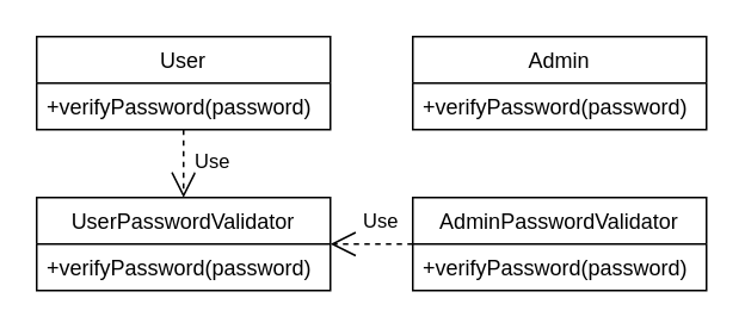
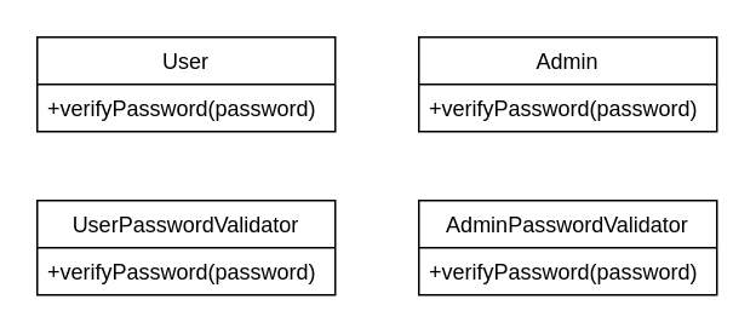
  <mxCell id="0" />
  <mxCell id="1" parent="0" />
  <mxCell id="2" value="User" style="swimlane;fontStyle=0;childLayout=stackLayout;horizontal=1;startSize=26;horizontalStack=0;resizeParent=1;resizeParentMax=0;resizeLast=0;collapsible=1;marginBottom=0;" parent="1" vertex="1"><mxGeometry x="20" y="20" width="164" height="52" as="geometry"><mxRectangle x="58" y="370" width="60" height="26" as="alternateBounds" /></mxGeometry></mxCell>
  <mxCell id="3" value="+verifyPassword(password)" style="text;strokeColor=none;fillColor=none;align=left;verticalAlign=top;spacingLeft=4;spacingRight=4;overflow=hidden;rotatable=0;points=[[0,0.5],[1,0.5]];portConstraint=eastwest;" parent="2" vertex="1"><mxGeometry y="26" width="164" height="26" as="geometry" /></mxCell>
  <mxCell id="4" value="Admin" style="swimlane;fontStyle=0;childLayout=stackLayout;horizontal=1;startSize=26;horizontalStack=0;resizeParent=1;resizeParentMax=0;resizeLast=0;collapsible=1;marginBottom=0;" parent="1" vertex="1"><mxGeometry x="230" y="20" width="164" height="52" as="geometry"><mxRectangle x="280" y="370" width="70" height="26" as="alternateBounds" /></mxGeometry></mxCell>
  <mxCell id="5" value="+verifyPassword(password)" style="text;strokeColor=none;fillColor=none;align=left;verticalAlign=top;spacingLeft=4;spacingRight=4;overflow=hidden;rotatable=0;points=[[0,0.5],[1,0.5]];portConstraint=eastwest;" parent="4" vertex="1"><mxGeometry y="26" width="164" height="26" as="geometry" /></mxCell>
  <mxCell id="6" value="UserPasswordValidator" style="swimlane;fontStyle=0;childLayout=stackLayout;horizontal=1;startSize=26;horizontalStack=0;resizeParent=1;resizeParentMax=0;resizeLast=0;collapsible=1;marginBottom=0;" parent="1" vertex="1"><mxGeometry x="20" y="110" width="164" height="52" as="geometry"><mxRectangle x="58" y="460" width="160" height="26" as="alternateBounds" /></mxGeometry></mxCell>
  <mxCell id="7" value="+verifyPassword(password)" style="text;strokeColor=none;fillColor=none;align=left;verticalAlign=top;spacingLeft=4;spacingRight=4;overflow=hidden;rotatable=0;points=[[0,0.5],[1,0.5]];portConstraint=eastwest;" parent="6" vertex="1"><mxGeometry y="26" width="164" height="26" as="geometry" /></mxCell>
  <mxCell id="8" value="AdminPasswordValidator" style="swimlane;fontStyle=0;childLayout=stackLayout;horizontal=1;startSize=26;horizontalStack=0;resizeParent=1;resizeParentMax=0;resizeLast=0;collapsible=1;marginBottom=0;" parent="1" vertex="1"><mxGeometry x="230" y="110" width="164" height="52" as="geometry" /></mxCell>
  <mxCell id="9" value="+verifyPassword(password)" style="text;strokeColor=none;fillColor=none;align=left;verticalAlign=top;spacingLeft=4;spacingRight=4;overflow=hidden;rotatable=0;points=[[0,0.5],[1,0.5]];portConstraint=eastwest;" parent="8" vertex="1"><mxGeometry y="26" width="164" height="26" as="geometry" /></mxCell>
- <mxCell id="10" value="Use" style="endArrow=open;endSize=12;dashed=1;html=1;rounded=0;exitX=0.5;exitY=1;exitDx=0;exitDy=0;entryX=0.5;entryY=0;entryDx=0;entryDy=0;" parent="1" source="2" target="6" edge="1"><mxGeometry x="-0.053" y="16" width="160" relative="1" as="geometry"><mxPoint x="222" y="80" as="sourcePoint" /><mxPoint x="222" y="120" as="targetPoint" /><mxPoint as="offset" /></mxGeometry></mxCell>
- <mxCell id="11" value="Use" style="endArrow=open;endSize=12;dashed=1;html=1;rounded=0;exitX=0;exitY=0.5;exitDx=0;exitDy=0;entryX=1;entryY=0.5;entryDx=0;entryDy=0;" parent="1" source="8" target="6" edge="1"><mxGeometry x="-0.217" y="-13" width="160" relative="1" as="geometry"><mxPoint x="250" y="-70" as="sourcePoint" /><mxPoint x="203" y="-70" as="targetPoint" /><mxPoint as="offset" /></mxGeometry></mxCell>
